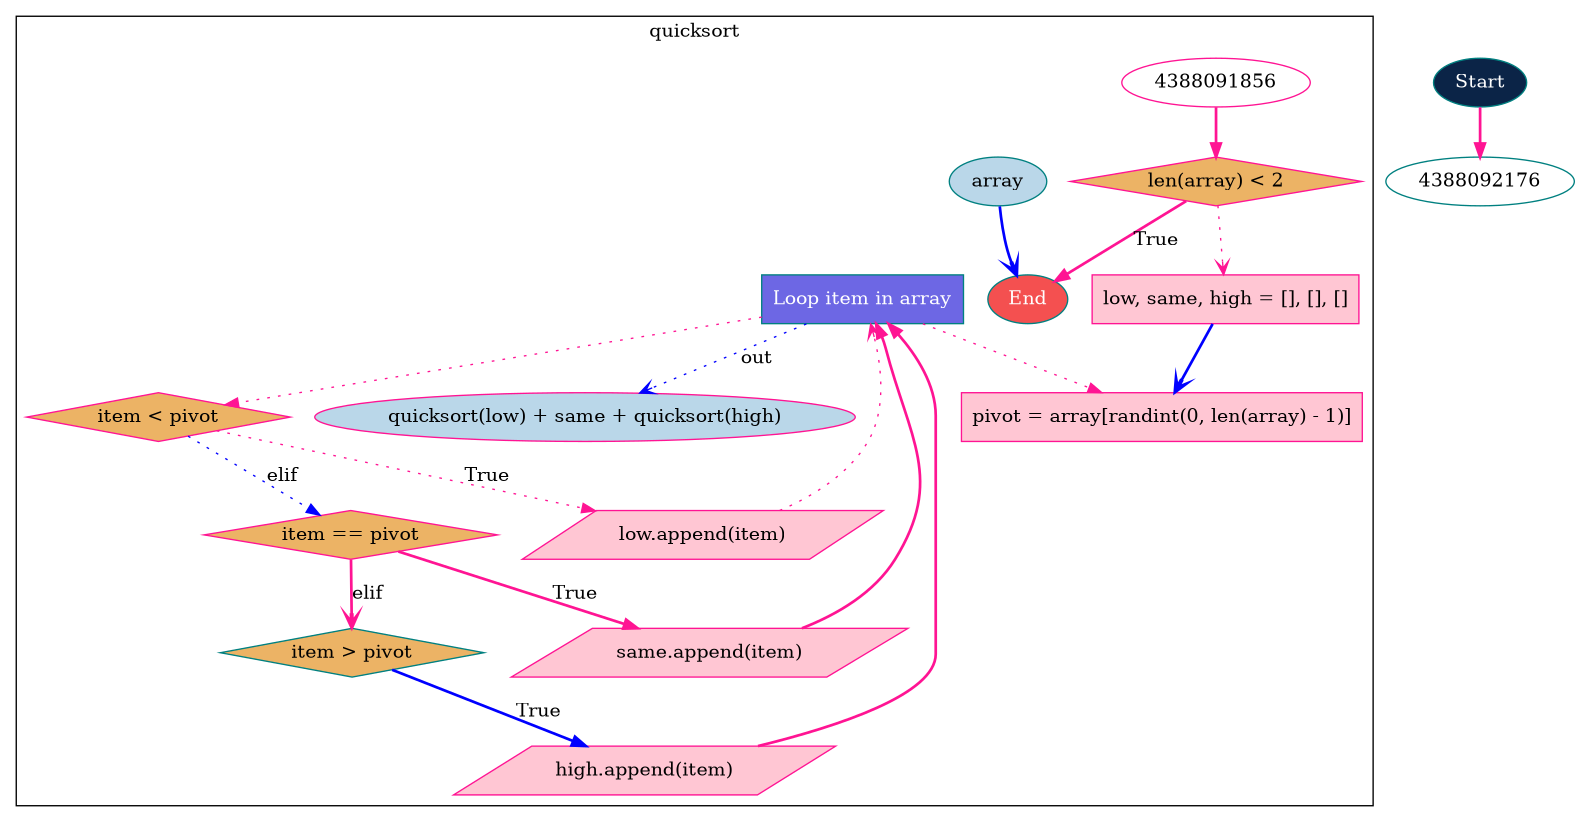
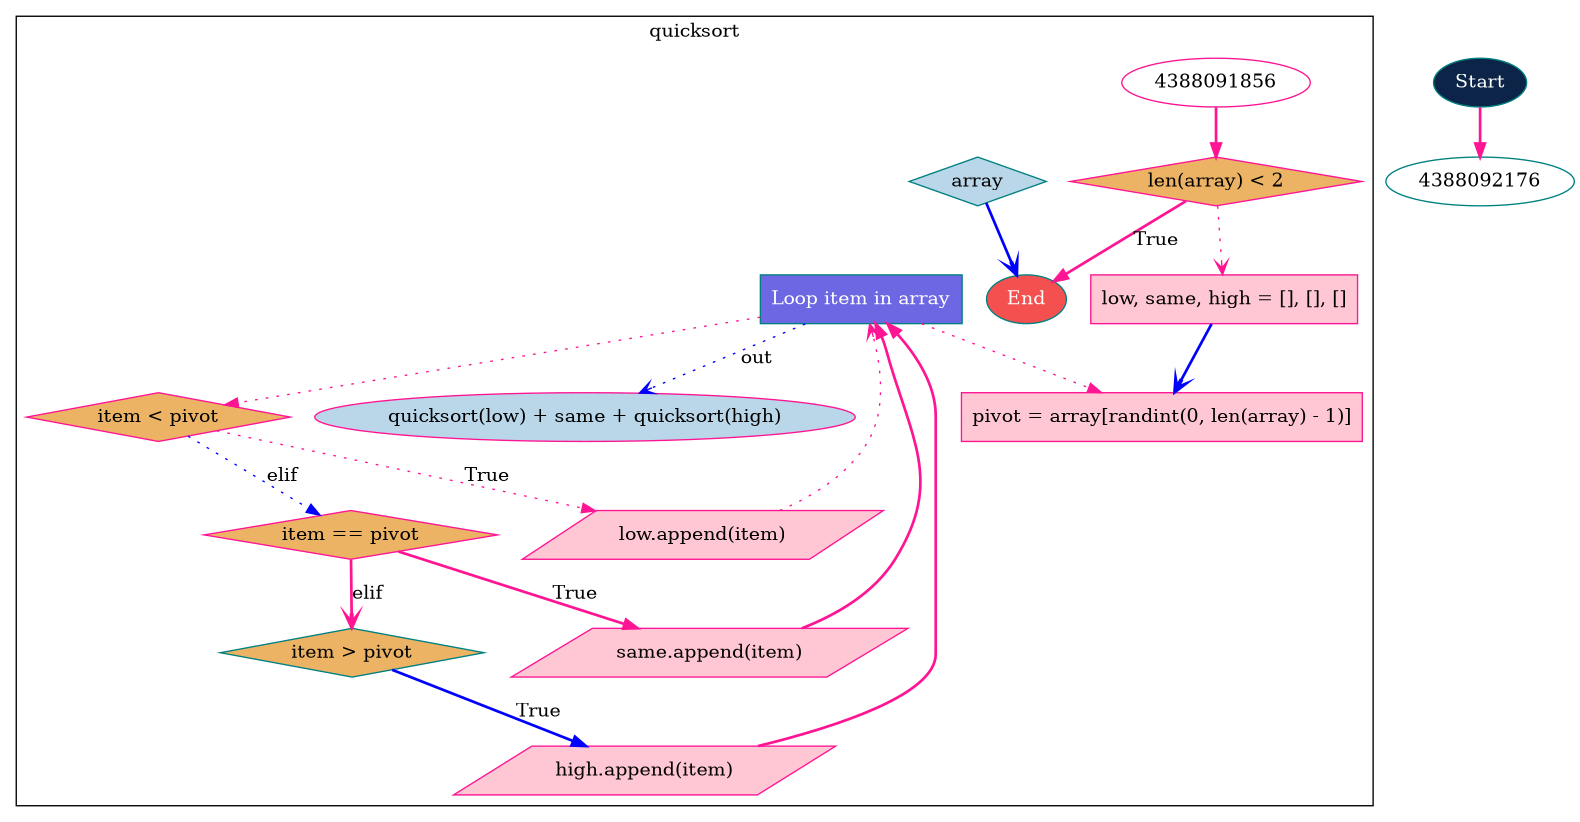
  digraph {
    bgcolor=white
    node [color=deeppink fillcolor="#FFC6D3" fontcolor=black shape=diamond style=filled type=STATEMENT]
    edge [arrowhead=normal color=deeppink style=bold]
    n1 [fillcolor="#ECB365" label="len(array) < 2" type=CONDITIONS]
-   n2 [color=teal fillcolor="#BAD7E9" label=array shape=ellipse type=RETURN]
+   n2 [color=teal fillcolor="#BAD7E9" label=array type=RETURN]
    4388091856 [fillcolor="" fontcolor="" shape="" style="" type=""]
    n4 [label="low, same, high = [], [], []" shape=rect]
    n5 [color=teal fillcolor="#F45050" fontcolor=white label=End shape=ellipse type=END]
    n6 [label="pivot = array[randint(0, len(array) - 1)]" shape=rect]
    n7 [color=teal fillcolor="#6D67E4" fontcolor=white label="Loop item in array" shape=rect type=LOOP]
    n8 [fillcolor="#ECB365" label="item < pivot" type=CONDITIONS]
    n9 [fillcolor="#BAD7E9" label="quicksort(low) + same + quicksort(high)" shape=ellipse type=RETURN]
    n10 [label="low.append(item)" shape=parallelogram]
    n11 [fillcolor="#ECB365" label="item == pivot" type=CONDITIONS]
    n12 [label="same.append(item)" shape=parallelogram]
    n13 [color=teal fillcolor="#ECB365" label="item > pivot" type=CONDITIONS]
    n14 [label="high.append(item)" shape=parallelogram]
    n15 [color=teal fillcolor="#0B2447" fontcolor=white label=Start shape=ellipse type=START]
    4388092176 [color=teal fillcolor="" fontcolor="" shape="" style="" type=""]
    subgraph cluster_1 {
      label=quicksort
      4388091856
      n4
      n5
      n6
      n7
      n8
      n9
      n10
      n11
      n12
      n13
      n14
      subgraph sub_2 {
        label=quicksort
        rank=same
        n1
        n2
      }
    }
    n1 -> n4 [arrowhead=vee source="@if_to_next_sibling : ACNode(_info={'conditions': ['len(array) < 2'], 'type': 'IF'}, _type='CONDITIONS', _indent=4) ===> ACNode(_info={'type': 'ASSIGN', 'value': 'low, same, high = [], [], []'}, _type='STATEMENT', _indent=4)" style=dotted]
    n1 -> n5 [label=True source="@return_2 : ACNode(_info={'conditions': ['len(array) < 2'], 'type': 'IF'}, _type='CONDITIONS', _indent=4) ===> ACNode(_info={'name': 'array'}, _type='RETURN', _indent=8)"]
    n2 -> n5 [arrowhead=vee color=blue source="@return_to_end : ACNode(_info={'name': 'array'}, _type='RETURN', _indent=8) ===> {}"]
    4388091856 -> n1 [source="@if_to_prev_node : ACNode(_info={'name': 'quicksort', 'args': ['array']}, _type='DEF', _indent=0) ===> ACNode(_info={'conditions': ['len(array) < 2'], 'type': 'IF'}, _type='CONDITIONS', _indent=4)"]
    n4 -> n6 [arrowhead=vee color=blue source="@prev_to_current_same_indent : ACNode(_info={'type': 'ASSIGN', 'value': 'low, same, high = [], [], []'}, _type='STATEMENT', _indent=4) ===> ACNode(_info={'type': 'ASSIGN', 'value': 'pivot = array[randint(0, len(array) - 1)]'}, _type='STATEMENT', _indent=4)"]
    n7 -> n6 [source="@prev_to_loop : ACNode(_info={'type': 'ASSIGN', 'value': 'pivot = array[randint(0, len(array) - 1)]'}, _type='STATEMENT', _indent=4) ===> ACNode(_info={'item': 'item', 'list': 'array'}, _type='LOOP', _indent=4)" style=dotted]
    n7 -> n8 [source="@if_to_prev_node : ACNode(_info={'item': 'item', 'list': 'array'}, _type='LOOP', _indent=4) ===> ACNode(_info={'conditions': ['item < pivot'], 'type': 'IF'}, _type='CONDITIONS', _indent=8)" style=dotted]
    n7 -> n9 [arrowhead=vee color=blue label=out source="@loop_to_next : ACNode(_info={'item': 'item', 'list': 'array'}, _type='LOOP', _indent=4) ===> ACNode(_info={'name': 'quicksort(low) + same + quicksort(high)'}, _type='RETURN', _indent=4)" style=dotted]
    n8 -> n10 [label=True source="@parent_to_child : ACNode(_info={'conditions': ['item < pivot'], 'type': 'IF'}, _type='CONDITIONS', _indent=8) ===> ACNode(_info={'type': 'METHOD', 'value': 'low.append(item)'}, _type='STATEMENT', _indent=12)" style=dotted]
    n8 -> n11 [color=blue label=elif source="@if_or_if_to_elif : ACNode(_info={'conditions': ['item < pivot'], 'type': 'IF'}, _type='CONDITIONS', _indent=8) ===> ACNode(_info={'conditions': ['item == pivot'], 'type': 'ELIF'}, _type='CONDITIONS', _indent=8)" style=dotted]
    n10 -> n7 [arrowhead=vee source="@last_child_to_next_sibling : ACNode(_info={'type': 'METHOD', 'value': 'low.append(item)'}, _type='STATEMENT', _indent=12) ===> ACNode(_info={'item': 'item', 'list': 'array'}, _type='LOOP', _indent=4)" style=dotted]
    n11 -> n12 [label=True source="@parent_to_child : ACNode(_info={'conditions': ['item == pivot'], 'type': 'ELIF'}, _type='CONDITIONS', _indent=8) ===> ACNode(_info={'type': 'METHOD', 'value': 'same.append(item)'}, _type='STATEMENT', _indent=12)"]
    n11 -> n13 [arrowhead=vee label=elif source="@if_or_if_to_elif : ACNode(_info={'conditions': ['item == pivot'], 'type': 'ELIF'}, _type='CONDITIONS', _indent=8) ===> ACNode(_info={'conditions': ['item > pivot'], 'type': 'ELIF'}, _type='CONDITIONS', _indent=8)"]
    n12 -> n7 [source="@last_child_to_next_sibling : ACNode(_info={'type': 'METHOD', 'value': 'same.append(item)'}, _type='STATEMENT', _indent=12) ===> ACNode(_info={'item': 'item', 'list': 'array'}, _type='LOOP', _indent=4)"]
    n13 -> n14 [color=blue label=True source="@parent_to_child : ACNode(_info={'conditions': ['item > pivot'], 'type': 'ELIF'}, _type='CONDITIONS', _indent=8) ===> ACNode(_info={'type': 'METHOD', 'value': 'high.append(item)'}, _type='STATEMENT', _indent=12)"]
    n14 -> n7 [source="@last_child_to_next_sibling : ACNode(_info={'type': 'METHOD', 'value': 'high.append(item)'}, _type='STATEMENT', _indent=12) ===> ACNode(_info={'item': 'item', 'list': 'array'}, _type='LOOP', _indent=4)"]
    n15 -> 4388092176 [source="@prev_to_current_same_indent : {} ===> ACNode(_info={'value': 'from random import randint'}, _type='IGNORE', _indent=0)"]
  }
